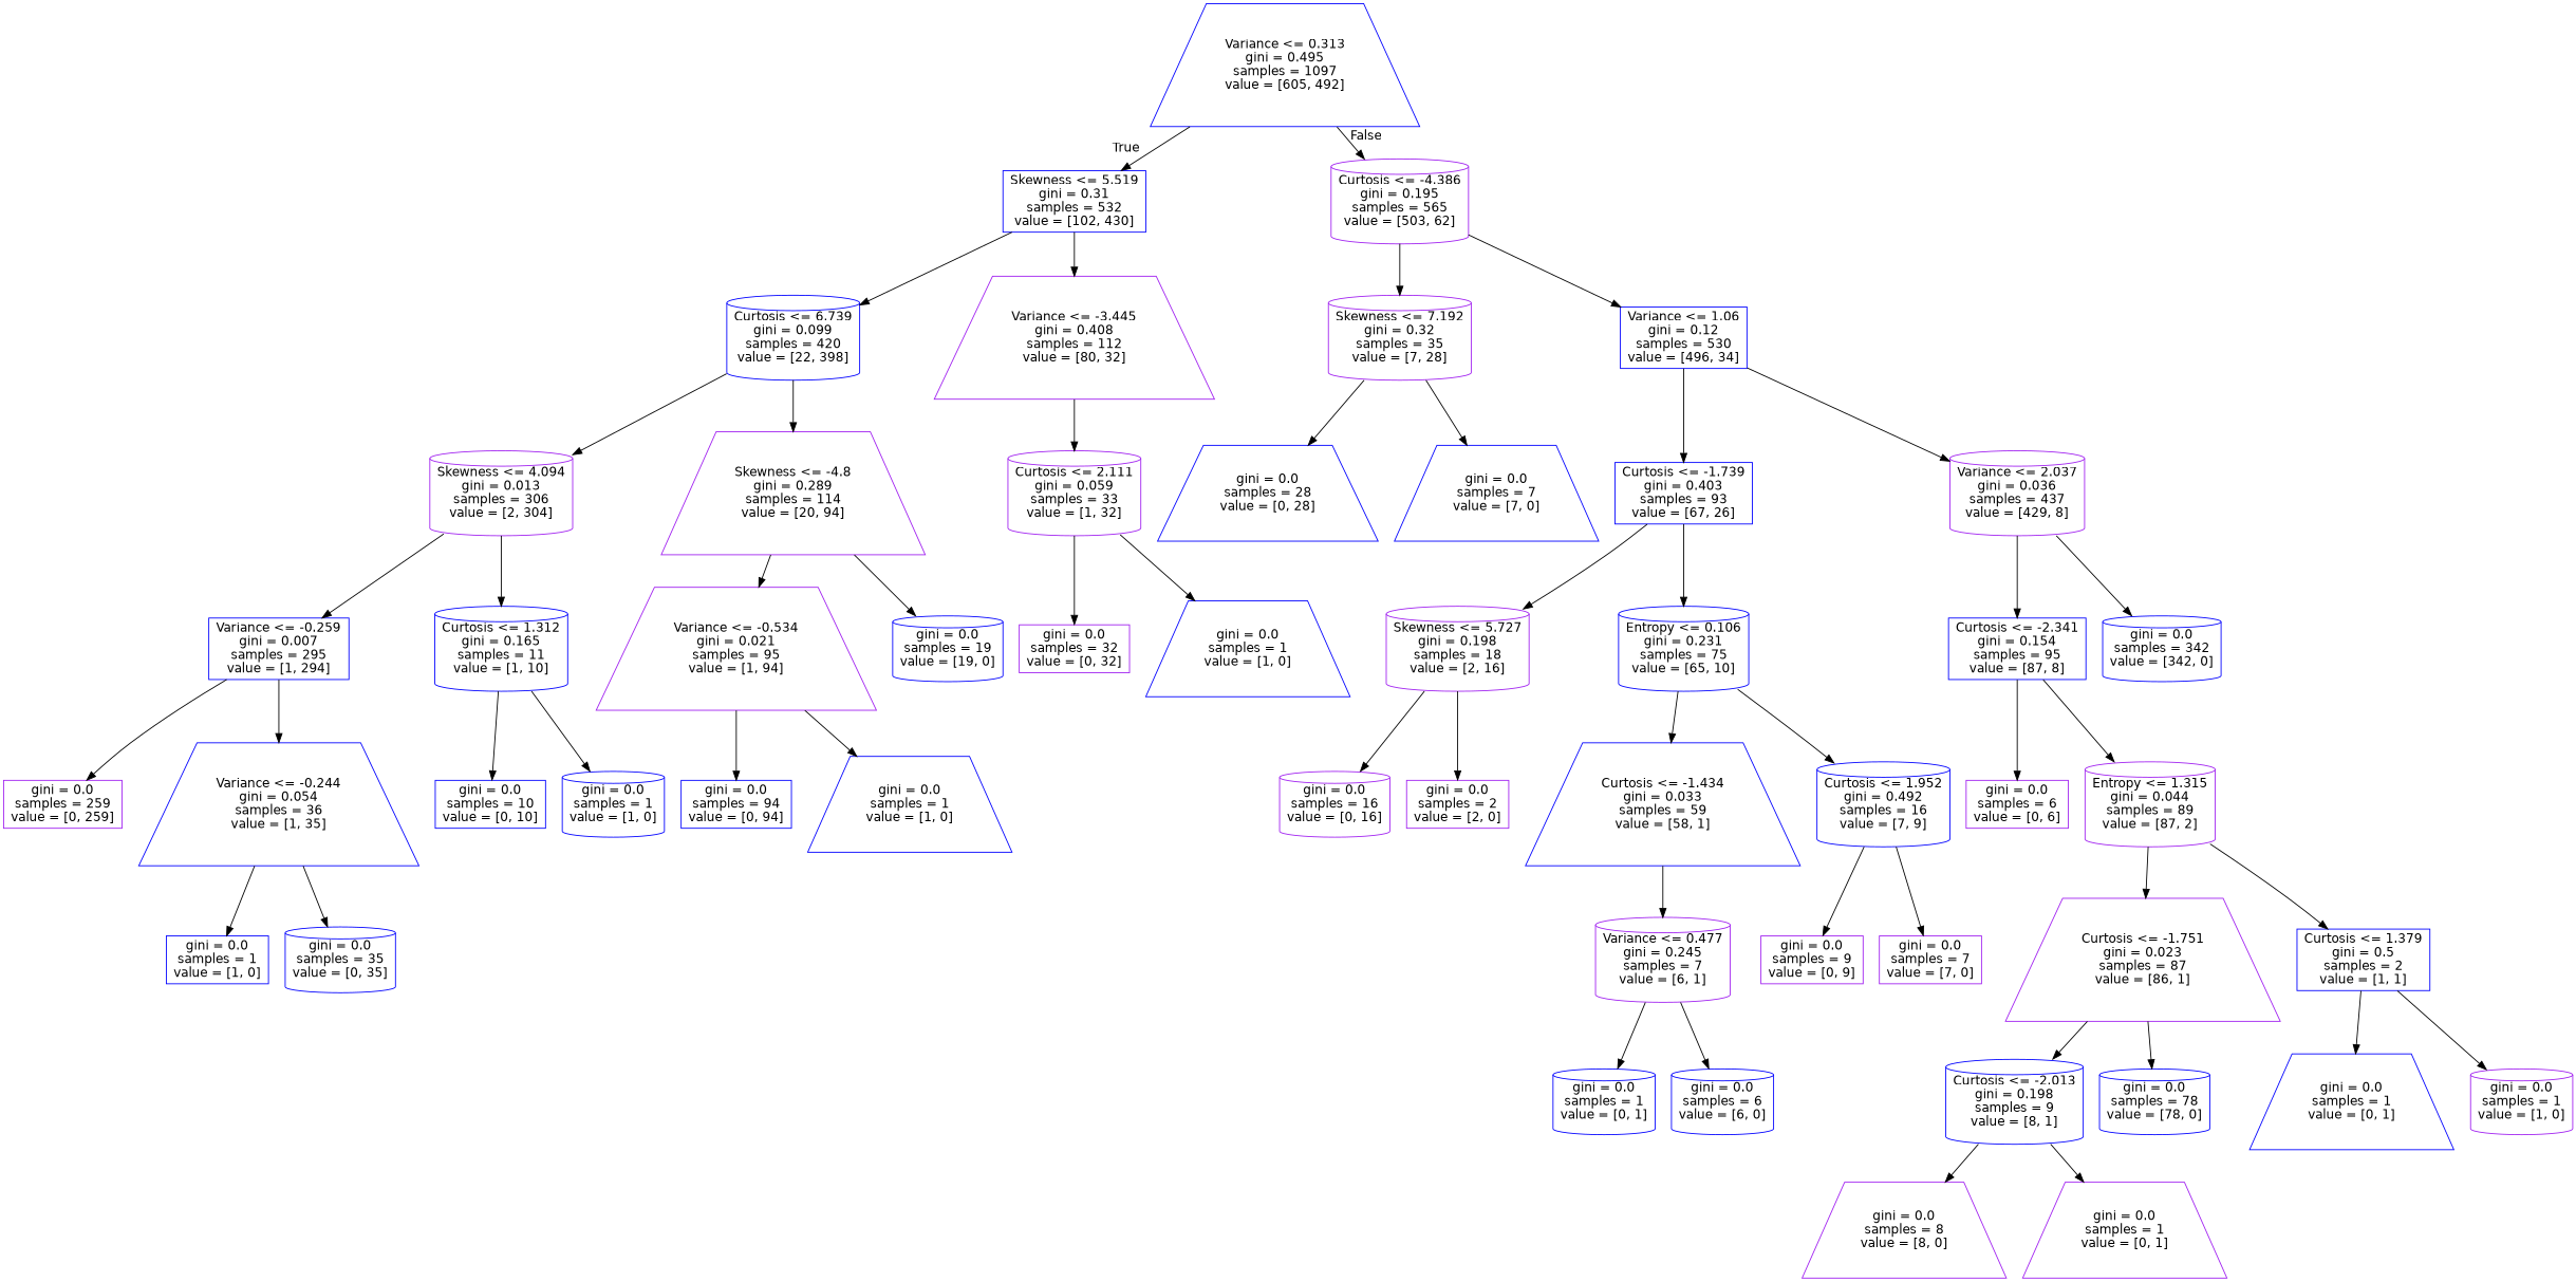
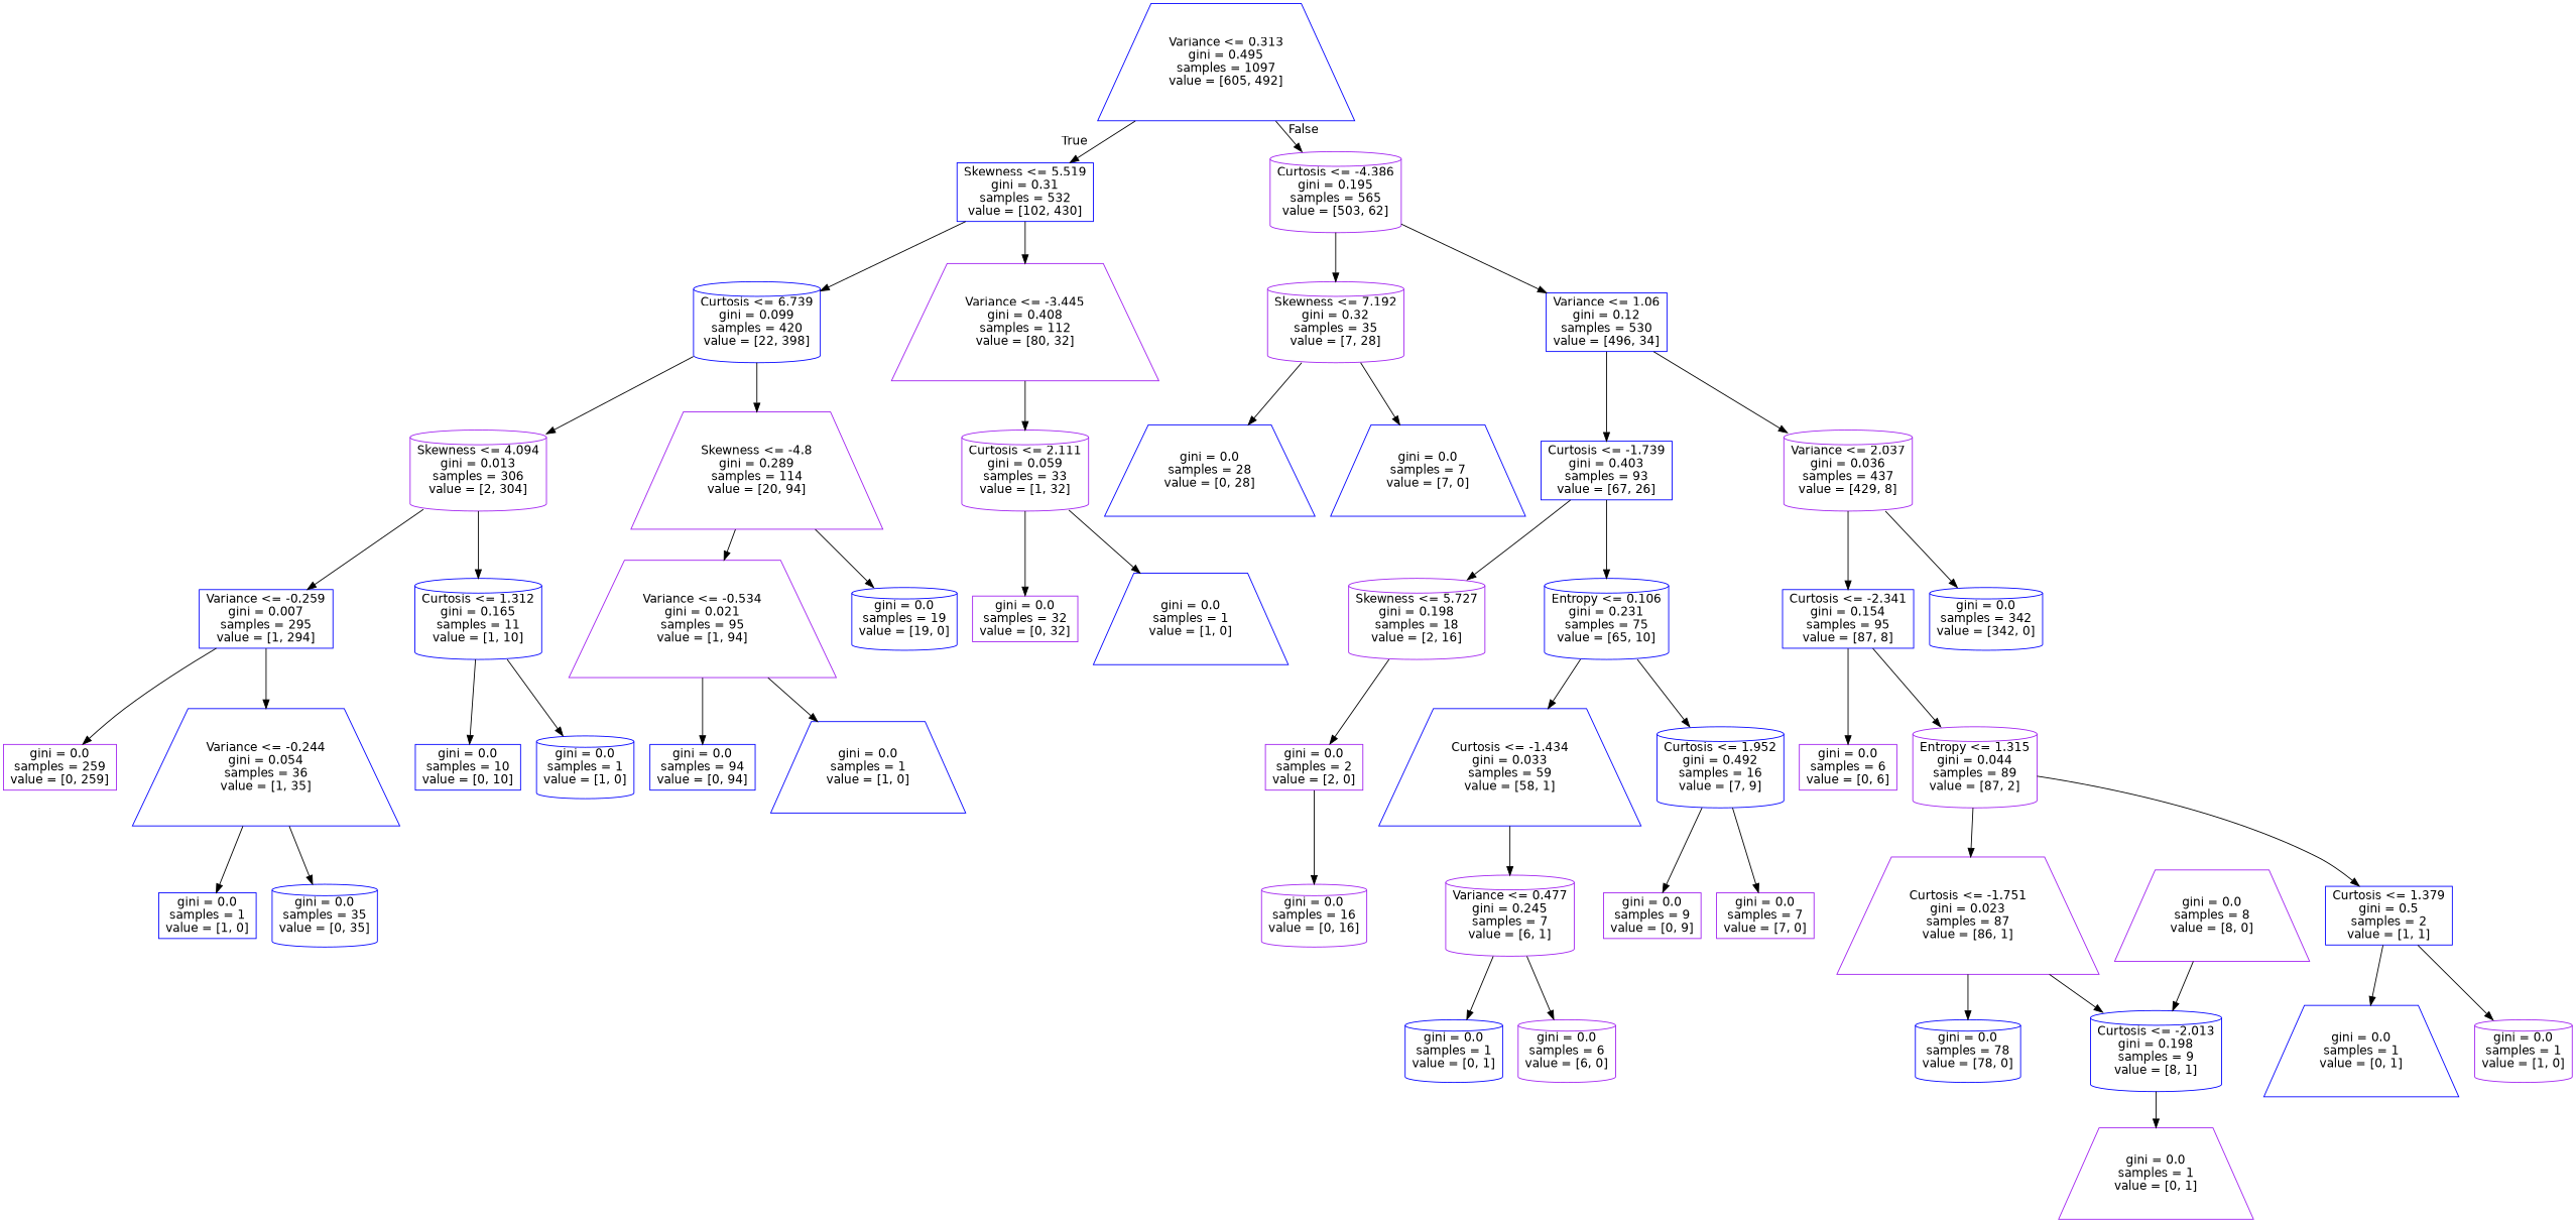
  digraph {
    fontname="DejaVu Sans"
    node [color=blue fontname="DejaVu Sans" shape=cylinder]
    edge [fontname="DejaVu Sans"]
    n1 [label="Variance <= 0.313\ngini = 0.495\nsamples = 1097\nvalue = [605, 492]" shape=trapezium]
    n2 [label="Skewness <= 5.519\ngini = 0.31\nsamples = 532\nvalue = [102, 430]" shape=box]
    n3 [color=purple label="Curtosis <= -4.386\ngini = 0.195\nsamples = 565\nvalue = [503, 62]"]
    n4 [label="Curtosis <= 6.739\ngini = 0.099\nsamples = 420\nvalue = [22, 398]"]
    n5 [color=purple label="Variance <= -3.445\ngini = 0.408\nsamples = 112\nvalue = [80, 32]" shape=trapezium]
    n6 [color=purple label="Skewness <= 7.192\ngini = 0.32\nsamples = 35\nvalue = [7, 28]"]
    n7 [label="Variance <= 1.06\ngini = 0.12\nsamples = 530\nvalue = [496, 34]" shape=box]
    n8 [color=purple label="Skewness <= 4.094\ngini = 0.013\nsamples = 306\nvalue = [2, 304]"]
    n9 [color=purple label="Skewness <= -4.8\ngini = 0.289\nsamples = 114\nvalue = [20, 94]" shape=trapezium]
    n10 [color=purple label="Curtosis <= 2.111\ngini = 0.059\nsamples = 33\nvalue = [1, 32]"]
    n11 [label="Variance <= -0.259\ngini = 0.007\nsamples = 295\nvalue = [1, 294]" shape=box]
    n12 [label="Curtosis <= 1.312\ngini = 0.165\nsamples = 11\nvalue = [1, 10]"]
    n13 [color=purple label="Variance <= -0.534\ngini = 0.021\nsamples = 95\nvalue = [1, 94]" shape=trapezium]
    n14 [label="gini = 0.0\nsamples = 19\nvalue = [19, 0]"]
    n15 [color=purple label="gini = 0.0\nsamples = 259\nvalue = [0, 259]" shape=box]
    n16 [label="Variance <= -0.244\ngini = 0.054\nsamples = 36\nvalue = [1, 35]" shape=trapezium]
    n17 [label="gini = 0.0\nsamples = 10\nvalue = [0, 10]" shape=box]
    n18 [label="gini = 0.0\nsamples = 1\nvalue = [1, 0]"]
    n19 [label="gini = 0.0\nsamples = 1\nvalue = [1, 0]" shape=box]
    n20 [label="gini = 0.0\nsamples = 35\nvalue = [0, 35]"]
    n21 [label="gini = 0.0\nsamples = 94\nvalue = [0, 94]" shape=box]
    n22 [label="gini = 0.0\nsamples = 1\nvalue = [1, 0]" shape=trapezium]
    n23 [color=purple label="gini = 0.0\nsamples = 32\nvalue = [0, 32]" shape=box]
    n24 [label="gini = 0.0\nsamples = 1\nvalue = [1, 0]" shape=trapezium]
    n25 [label="gini = 0.0\nsamples = 28\nvalue = [0, 28]" shape=trapezium]
    n26 [label="gini = 0.0\nsamples = 7\nvalue = [7, 0]" shape=trapezium]
    n27 [label="Curtosis <= -1.739\ngini = 0.403\nsamples = 93\nvalue = [67, 26]" shape=box]
    n28 [color=purple label="Variance <= 2.037\ngini = 0.036\nsamples = 437\nvalue = [429, 8]"]
    n29 [color=purple label="Skewness <= 5.727\ngini = 0.198\nsamples = 18\nvalue = [2, 16]"]
    n30 [label="Entropy <= 0.106\ngini = 0.231\nsamples = 75\nvalue = [65, 10]"]
    n31 [label="Curtosis <= -2.341\ngini = 0.154\nsamples = 95\nvalue = [87, 8]" shape=box]
    n32 [label="gini = 0.0\nsamples = 342\nvalue = [342, 0]"]
    n33 [color=purple label="gini = 0.0\nsamples = 16\nvalue = [0, 16]"]
    n34 [color=purple label="gini = 0.0\nsamples = 2\nvalue = [2, 0]" shape=box]
    n35 [label="Curtosis <= -1.434\ngini = 0.033\nsamples = 59\nvalue = [58, 1]" shape=trapezium]
    n36 [label="Curtosis <= 1.952\ngini = 0.492\nsamples = 16\nvalue = [7, 9]"]
    n37 [color=purple label="Variance <= 0.477\ngini = 0.245\nsamples = 7\nvalue = [6, 1]"]
    n38 [color=purple label="gini = 0.0\nsamples = 9\nvalue = [0, 9]" shape=box]
    n39 [color=purple label="gini = 0.0\nsamples = 7\nvalue = [7, 0]" shape=box]
    n40 [label="gini = 0.0\nsamples = 1\nvalue = [0, 1]"]
-   n41 [label="gini = 0.0\nsamples = 6\nvalue = [6, 0]"]
+   n41 [color=purple label="gini = 0.0\nsamples = 6\nvalue = [6, 0]"]
    n42 [color=purple label="gini = 0.0\nsamples = 6\nvalue = [0, 6]" shape=box]
    n43 [color=purple label="Entropy <= 1.315\ngini = 0.044\nsamples = 89\nvalue = [87, 2]"]
    n44 [color=purple label="Curtosis <= -1.751\ngini = 0.023\nsamples = 87\nvalue = [86, 1]" shape=trapezium]
    n45 [label="Curtosis <= 1.379\ngini = 0.5\nsamples = 2\nvalue = [1, 1]" shape=box]
    n46 [label="Curtosis <= -2.013\ngini = 0.198\nsamples = 9\nvalue = [8, 1]"]
    n47 [label="gini = 0.0\nsamples = 78\nvalue = [78, 0]"]
    n48 [label="gini = 0.0\nsamples = 1\nvalue = [0, 1]" shape=trapezium]
    n49 [color=purple label="gini = 0.0\nsamples = 1\nvalue = [1, 0]"]
    n50 [color=purple label="gini = 0.0\nsamples = 8\nvalue = [8, 0]" shape=trapezium]
    n51 [color=purple label="gini = 0.0\nsamples = 1\nvalue = [0, 1]" shape=trapezium]
    n1 -> n2 [headlabel=True labelangle=45 labeldistance=2.5]
    n1 -> n3 [headlabel=False labelangle=-45 labeldistance=2.5]
    n2 -> n4
    n2 -> n5
    n3 -> n6
    n3 -> n7
    n4 -> n8
    n4 -> n9
    n5 -> n10
    n6 -> n25
    n6 -> n26
    n7 -> n27
    n7 -> n28
    n8 -> n11
    n8 -> n12
    n9 -> n13
    n9 -> n14
    n10 -> n23
    n10 -> n24
    n11 -> n15
    n11 -> n16
    n12 -> n17
    n12 -> n18
    n13 -> n21
    n13 -> n22
    n16 -> n19
    n16 -> n20
    n27 -> n29
    n27 -> n30
    n28 -> n31
    n28 -> n32
-   n29 -> n33
+   n34 -> n33
    n29 -> n34
    n30 -> n35
    n30 -> n36
    n31 -> n42
    n31 -> n43
    n35 -> n37
    n36 -> n38
    n36 -> n39
    n37 -> n40
    n37 -> n41
    n43 -> n44
    n43 -> n45
    n44 -> n46
    n44 -> n47
    n45 -> n48
    n45 -> n49
-   n46 -> n50
+   n50 -> n46
    n46 -> n51
  }
